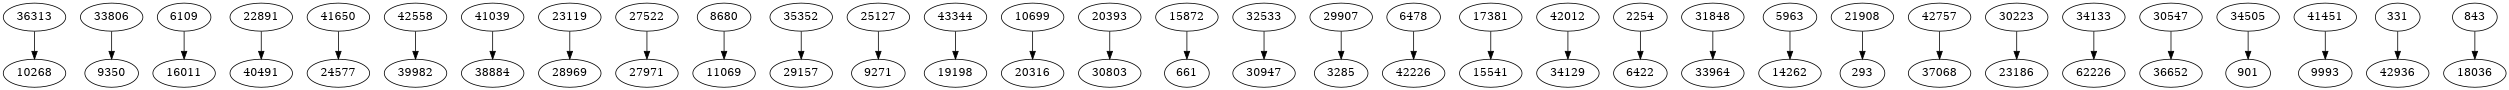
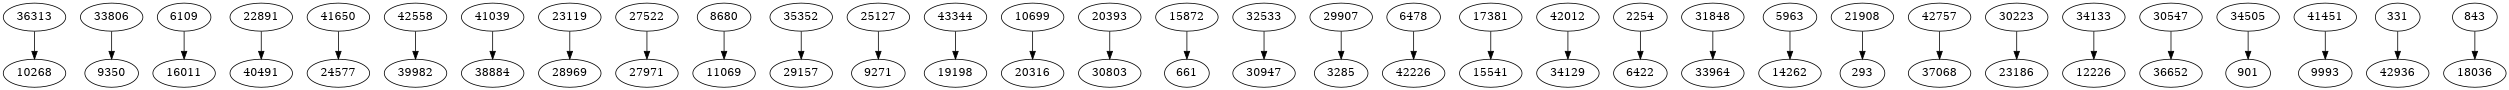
  digraph {
    36313
    10268
    33806
    9350
    6109
    16011
    22891
    40491
    41650
    24577
    42558
    39982
    41039
    38884
    23119
    28969
    n17 [label=27522]
    27971
    8680
    11069
    35352
    29157
    25127
    9271
    43344
    19198
    10699
    20316
    20393
    30803
    15872
    661
    32533
    30947
    29907
    3285
    6478
    42226
    17381
    15541
    42012
    34129
    2254
    6422
    31848
    33964
    5963
    14262
    21908
    293
    42757
    37068
    30223
    23186
    34133
-   12226 [label=62226]
+   12226
    30547
    36652
    34505
    901
    41451
    9993
    331
    42936
    843
    18036
    36313 -> 10268
    33806 -> 9350
    6109 -> 16011
    22891 -> 40491
    41650 -> 24577
    42558 -> 39982
    41039 -> 38884
    23119 -> 28969
    n17 -> 27971
    8680 -> 11069
    35352 -> 29157
    25127 -> 9271
    43344 -> 19198
    10699 -> 20316
    20393 -> 30803
    15872 -> 661
    32533 -> 30947
    29907 -> 3285
    6478 -> 42226
    17381 -> 15541
    42012 -> 34129
    2254 -> 6422
    31848 -> 33964
    5963 -> 14262
    21908 -> 293
    42757 -> 37068
    30223 -> 23186
    34133 -> 12226
    30547 -> 36652
    34505 -> 901
    41451 -> 9993
    331 -> 42936
    843 -> 18036
  }
